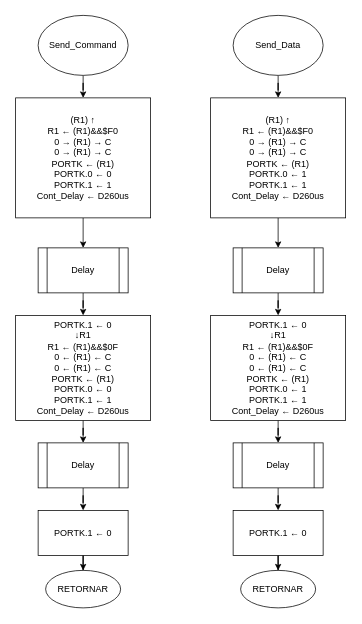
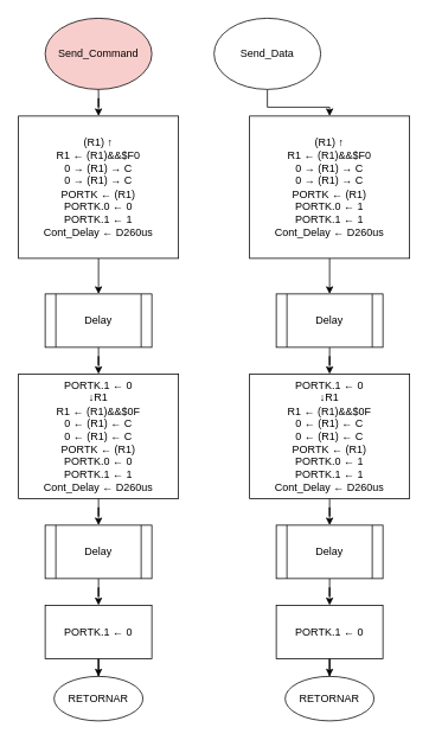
  <mxCell id="0" />
  <mxCell id="1" parent="0" />
  <mxCell id="2" value="" style="edgeStyle=orthogonalEdgeStyle;rounded=0;orthogonalLoop=1;jettySize=auto;html=1;" edge="1" parent="1" source="3" target="5"><mxGeometry relative="1" as="geometry" /></mxCell>
- <mxCell id="3" value="Send_Command" style="ellipse;whiteSpace=wrap;html=1;" vertex="1" parent="1"><mxGeometry x="50" y="20" width="120" height="80" as="geometry" /></mxCell>
+ <mxCell id="3" value="Send_Command" style="ellipse;whiteSpace=wrap;html=1;fillColor=#f8cecc;" vertex="1" parent="1"><mxGeometry x="50" y="20" width="120" height="80" as="geometry" /></mxCell>
  <mxCell id="4" value="" style="edgeStyle=orthogonalEdgeStyle;rounded=0;orthogonalLoop=1;jettySize=auto;html=1;" edge="1" parent="1" source="5" target="7"><mxGeometry relative="1" as="geometry" /></mxCell>
  <mxCell id="5" value="&lt;div&gt;(R1) ↑&lt;/div&gt;&lt;div&gt;R1 ← (R1)&amp;amp;&amp;amp;$F0&lt;/div&gt;&lt;div&gt;0 → (R1) → C&lt;/div&gt;&lt;div&gt;0 → (R1) → C&lt;/div&gt;&lt;div&gt;PORTK ← (R1)&lt;/div&gt;&lt;div&gt;PORTK.0 ← 0&lt;/div&gt;&lt;div&gt;PORTK.1 ← 1&lt;br&gt;&lt;/div&gt;&lt;div&gt;Cont_Delay ← D260us&lt;br&gt;&lt;/div&gt;" style="whiteSpace=wrap;html=1;" vertex="1" parent="1"><mxGeometry x="20" y="130" width="180" height="160" as="geometry" /></mxCell>
  <mxCell id="6" value="" style="edgeStyle=orthogonalEdgeStyle;rounded=0;orthogonalLoop=1;jettySize=auto;html=1;" edge="1" parent="1" source="7" target="9"><mxGeometry relative="1" as="geometry" /></mxCell>
  <mxCell id="7" value="Delay" style="shape=process;whiteSpace=wrap;html=1;backgroundOutline=1;" vertex="1" parent="1"><mxGeometry x="50" y="330" width="120" height="60" as="geometry" /></mxCell>
  <mxCell id="8" value="" style="edgeStyle=orthogonalEdgeStyle;rounded=0;orthogonalLoop=1;jettySize=auto;html=1;" edge="1" parent="1" source="9" target="11"><mxGeometry relative="1" as="geometry" /></mxCell>
  <mxCell id="9" value="&lt;div&gt;PORTK.1 ← 0&lt;/div&gt;&lt;div&gt;↓R1&lt;/div&gt;&lt;div&gt;&lt;div&gt;R1 ← (R1)&amp;amp;&amp;amp;$0F&lt;/div&gt;&lt;/div&gt;&lt;div&gt;0 ← (R1) ← C&lt;/div&gt;&lt;div&gt;0 ← (R1) ← C&lt;/div&gt;&lt;div&gt;PORTK ← (R1)&lt;/div&gt;&lt;div&gt;&lt;div&gt;PORTK.0 ← 0&lt;/div&gt;PORTK.1 ← 1&lt;/div&gt;&lt;div&gt;Cont_Delay ← D260us&lt;/div&gt;" style="whiteSpace=wrap;html=1;" vertex="1" parent="1"><mxGeometry x="20" y="420" width="180" height="140" as="geometry" /></mxCell>
  <mxCell id="10" value="" style="edgeStyle=orthogonalEdgeStyle;rounded=0;orthogonalLoop=1;jettySize=auto;html=1;" edge="1" parent="1" source="11" target="13"><mxGeometry relative="1" as="geometry" /></mxCell>
  <mxCell id="11" value="Delay" style="shape=process;whiteSpace=wrap;html=1;backgroundOutline=1;" vertex="1" parent="1"><mxGeometry x="50" y="590" width="120" height="60" as="geometry" /></mxCell>
  <mxCell id="12" value="" style="edgeStyle=orthogonalEdgeStyle;rounded=0;orthogonalLoop=1;jettySize=auto;html=1;" edge="1" parent="1" source="13" target="14"><mxGeometry relative="1" as="geometry" /></mxCell>
  <mxCell id="13" value="&lt;div&gt;PORTK.1 ← 0&lt;/div&gt;" style="whiteSpace=wrap;html=1;" vertex="1" parent="1"><mxGeometry x="50" y="680" width="120" height="60" as="geometry" /></mxCell>
  <mxCell id="14" value="RETORNAR" style="ellipse;whiteSpace=wrap;html=1;" vertex="1" parent="1"><mxGeometry x="60" y="760" width="100" height="50" as="geometry" /></mxCell>
  <mxCell id="15" value="" style="edgeStyle=orthogonalEdgeStyle;rounded=0;orthogonalLoop=1;jettySize=auto;html=1;" edge="1" parent="1" source="16" target="18"><mxGeometry relative="1" as="geometry" /></mxCell>
- <mxCell id="16" value="Send_Data" style="ellipse;whiteSpace=wrap;html=1;" vertex="1" parent="1"><mxGeometry x="310" y="20" width="120" height="80" as="geometry" /></mxCell>
+ <mxCell id="16" value="Send_Data" style="ellipse;whiteSpace=wrap;html=1;" vertex="1" parent="1"><mxGeometry x="240" y="20" width="120" height="80" as="geometry" /></mxCell>
  <mxCell id="17" value="" style="edgeStyle=orthogonalEdgeStyle;rounded=0;orthogonalLoop=1;jettySize=auto;html=1;" edge="1" parent="1" source="18" target="20"><mxGeometry relative="1" as="geometry" /></mxCell>
  <mxCell id="18" value="&lt;div&gt;(R1) ↑&lt;/div&gt;&lt;div&gt;R1 ← (R1)&amp;amp;&amp;amp;$F0&lt;/div&gt;&lt;div&gt;0 → (R1) → C&lt;/div&gt;&lt;div&gt;0 → (R1) → C&lt;/div&gt;&lt;div&gt;PORTK ← (R1)&lt;/div&gt;&lt;div&gt;PORTK.0 ← 1&lt;br&gt;&lt;/div&gt;&lt;div&gt;PORTK.1 ← 1&lt;br&gt;&lt;/div&gt;&lt;div&gt;Cont_Delay ← D260us&lt;br&gt;&lt;/div&gt;" style="whiteSpace=wrap;html=1;" vertex="1" parent="1"><mxGeometry x="280" y="130" width="180" height="160" as="geometry" /></mxCell>
  <mxCell id="19" value="" style="edgeStyle=orthogonalEdgeStyle;rounded=0;orthogonalLoop=1;jettySize=auto;html=1;" edge="1" parent="1" source="20" target="22"><mxGeometry relative="1" as="geometry" /></mxCell>
  <mxCell id="20" value="Delay" style="shape=process;whiteSpace=wrap;html=1;backgroundOutline=1;" vertex="1" parent="1"><mxGeometry x="310" y="330" width="120" height="60" as="geometry" /></mxCell>
  <mxCell id="21" value="" style="edgeStyle=orthogonalEdgeStyle;rounded=0;orthogonalLoop=1;jettySize=auto;html=1;" edge="1" parent="1" source="22" target="24"><mxGeometry relative="1" as="geometry" /></mxCell>
  <mxCell id="22" value="&lt;div&gt;PORTK.1 ← 0&lt;/div&gt;&lt;div&gt;↓R1&lt;/div&gt;&lt;div&gt;&lt;div&gt;R1 ← (R1)&amp;amp;&amp;amp;$0F&lt;/div&gt;&lt;/div&gt;&lt;div&gt;0 ← (R1) ← C&lt;/div&gt;&lt;div&gt;0 ← (R1) ← C&lt;/div&gt;&lt;div&gt;PORTK ← (R1)&lt;/div&gt;&lt;div&gt;&lt;div&gt;PORTK.0 ← 1&lt;br&gt;&lt;/div&gt;PORTK.1 ← 1&lt;/div&gt;&lt;div&gt;Cont_Delay ← D260us&lt;/div&gt;" style="whiteSpace=wrap;html=1;" vertex="1" parent="1"><mxGeometry x="280" y="420" width="180" height="140" as="geometry" /></mxCell>
  <mxCell id="23" value="" style="edgeStyle=orthogonalEdgeStyle;rounded=0;orthogonalLoop=1;jettySize=auto;html=1;" edge="1" parent="1" source="24" target="26"><mxGeometry relative="1" as="geometry" /></mxCell>
  <mxCell id="24" value="Delay" style="shape=process;whiteSpace=wrap;html=1;backgroundOutline=1;" vertex="1" parent="1"><mxGeometry x="310" y="590" width="120" height="60" as="geometry" /></mxCell>
  <mxCell id="25" value="" style="edgeStyle=orthogonalEdgeStyle;rounded=0;orthogonalLoop=1;jettySize=auto;html=1;" edge="1" parent="1" source="26" target="27"><mxGeometry relative="1" as="geometry" /></mxCell>
  <mxCell id="26" value="&lt;div&gt;PORTK.1 ← 0&lt;/div&gt;" style="whiteSpace=wrap;html=1;" vertex="1" parent="1"><mxGeometry x="310" y="680" width="120" height="60" as="geometry" /></mxCell>
  <mxCell id="27" value="RETORNAR" style="ellipse;whiteSpace=wrap;html=1;" vertex="1" parent="1"><mxGeometry x="320" y="760" width="100" height="50" as="geometry" /></mxCell>
